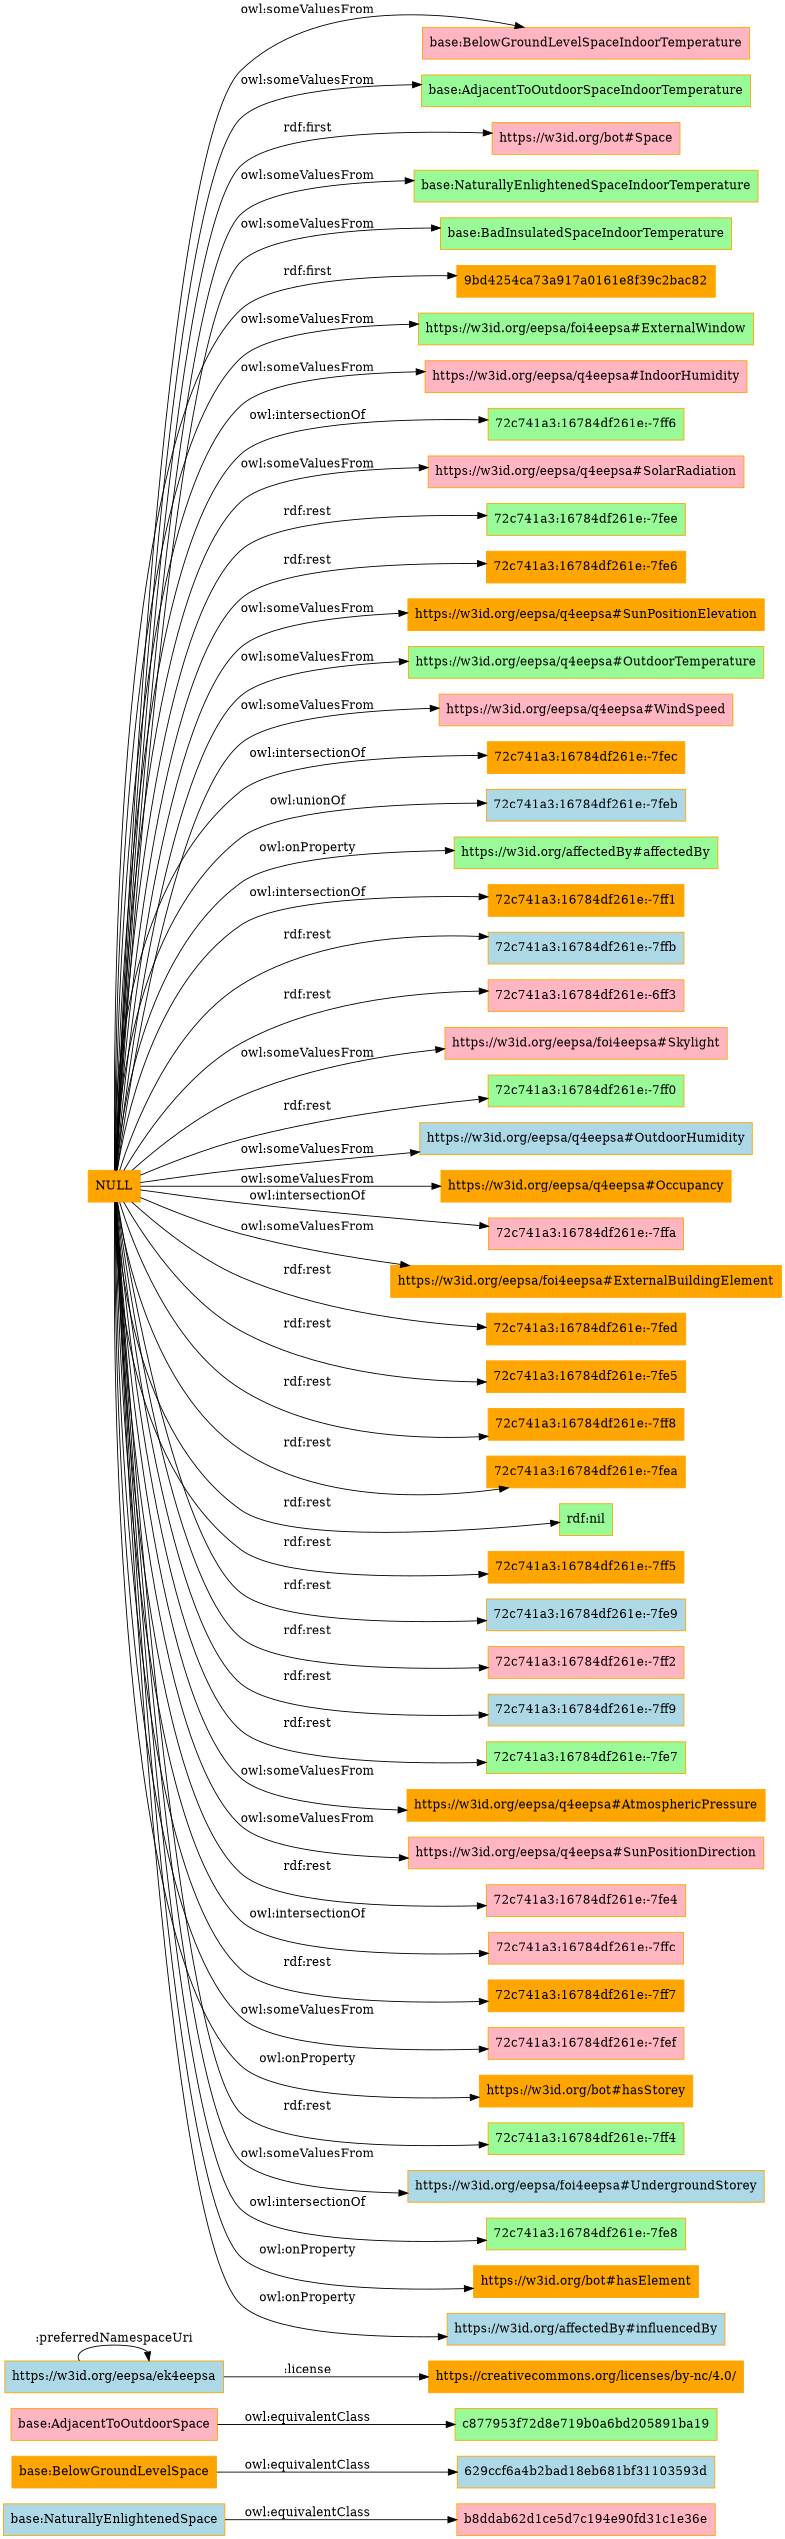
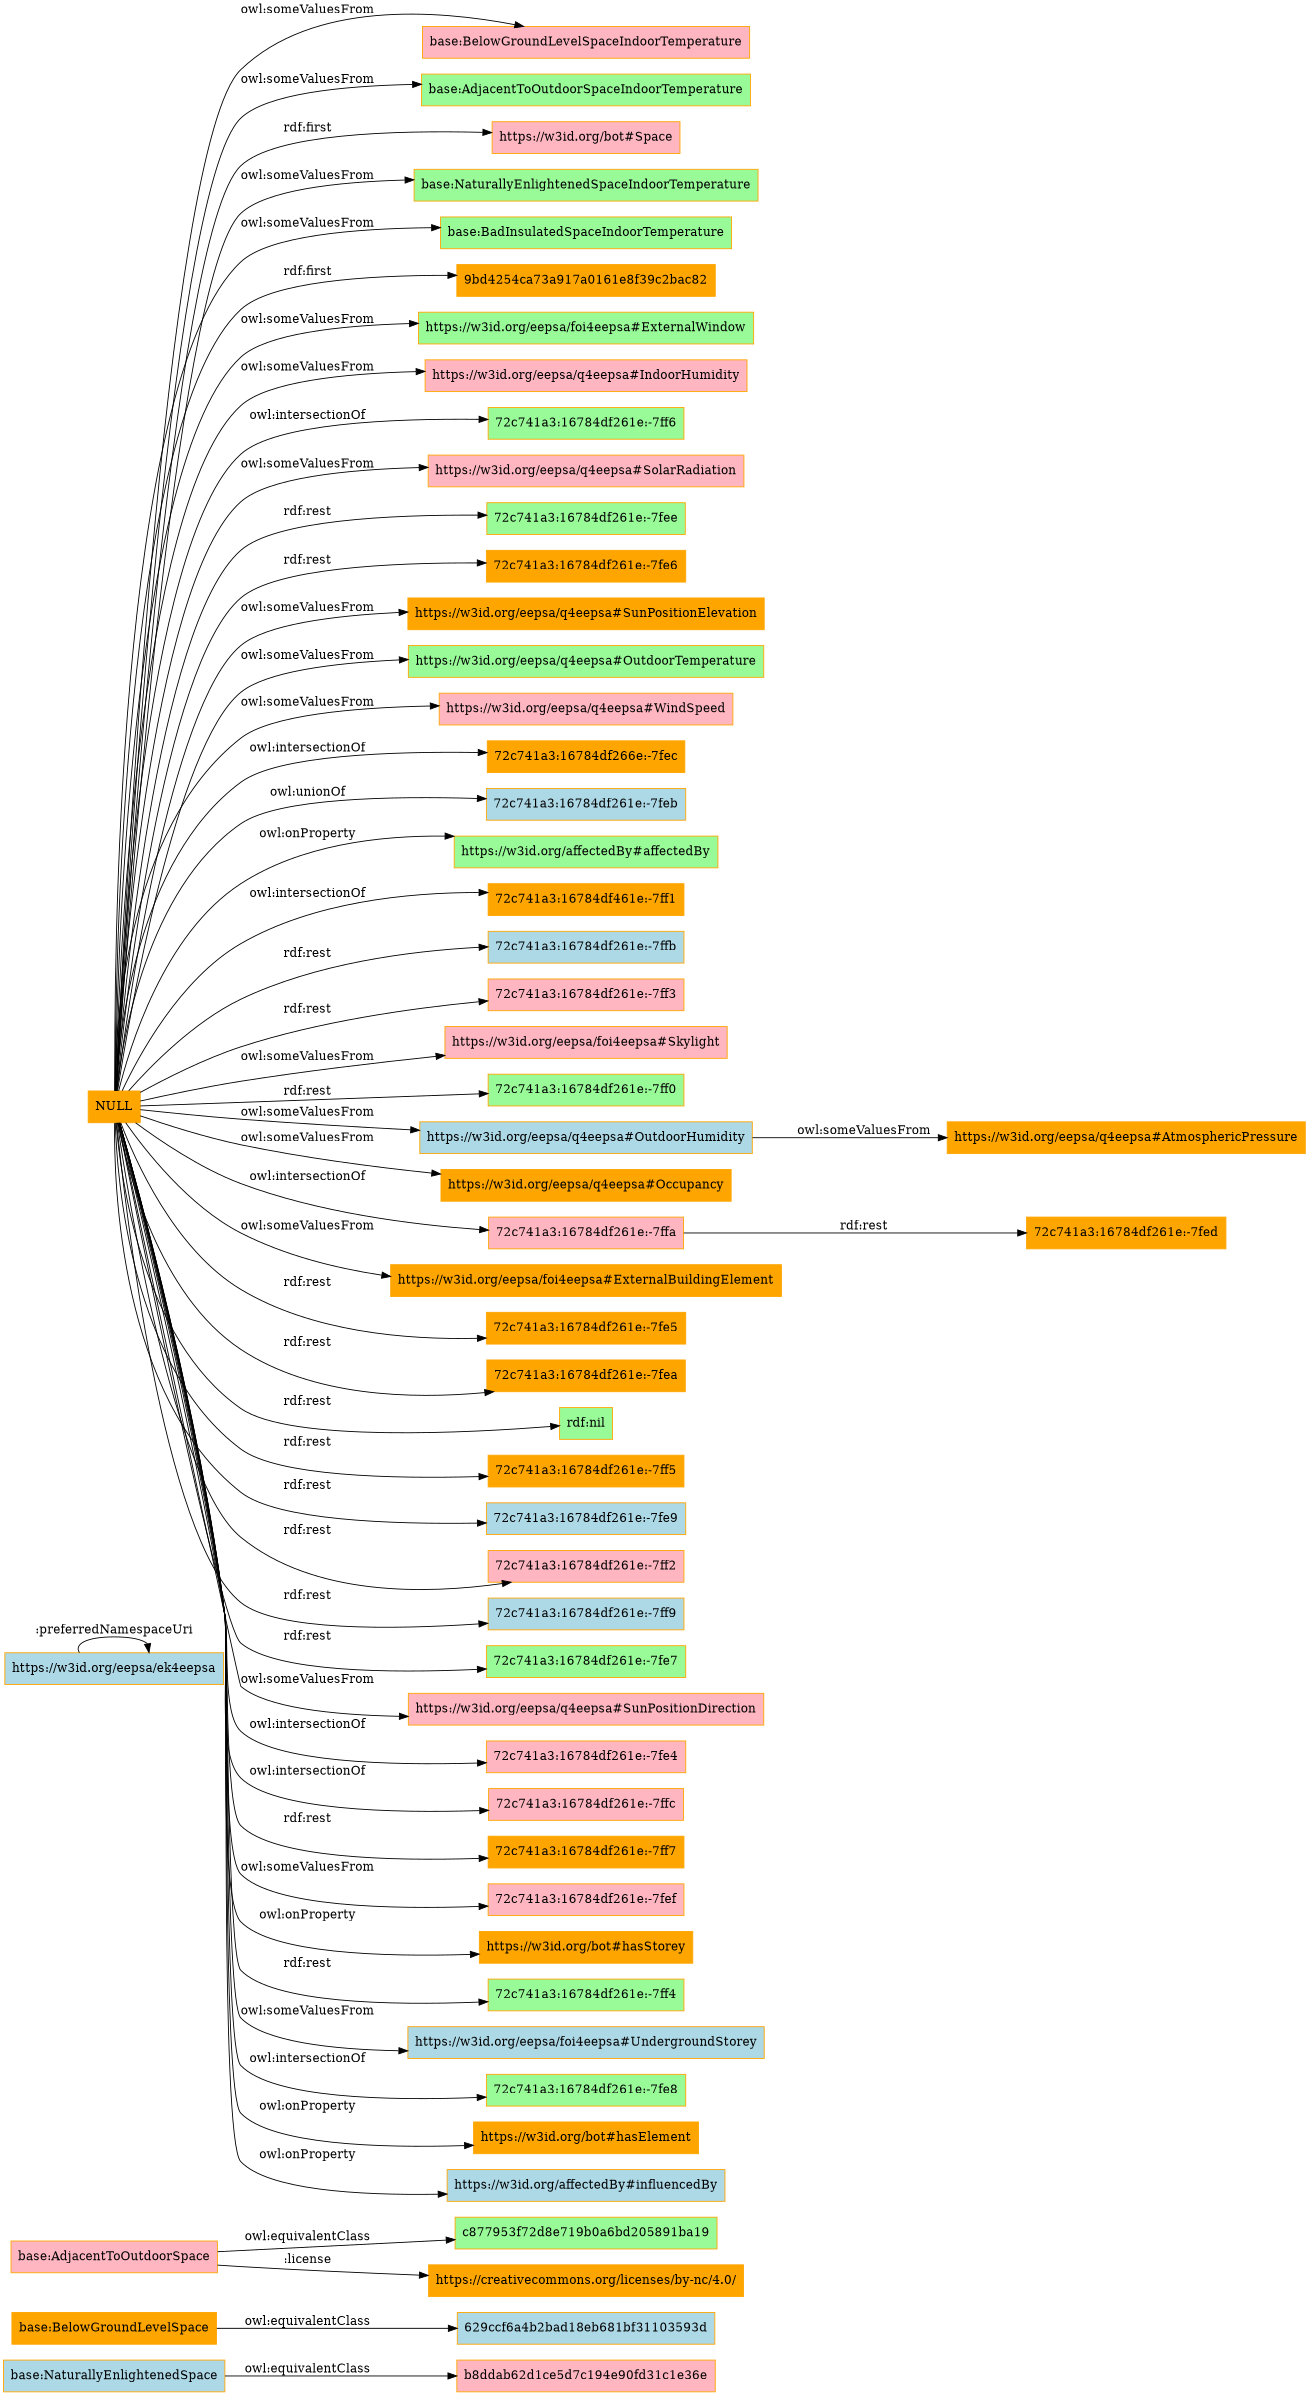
  digraph {
    rankdir=LR
    node [color=orange fillcolor=orange shape=rectangle style=filled]
    "base:NaturallyEnlightenedSpace" [fillcolor=lightblue]
    b8ddab62d1ce5d7c194e90fd31c1e36e [fillcolor=lightpink]
    "629ccf6a4b2bad18eb681bf31103593d" [fillcolor=lightblue]
    "base:BelowGroundLevelSpace"
    "base:AdjacentToOutdoorSpace" [fillcolor=lightpink]
    c877953f72d8e719b0a6bd205891ba19 [fillcolor=palegreen]
    "https://w3id.org/eepsa/ek4eepsa" [fillcolor=lightblue]
    "https://creativecommons.org/licenses/by-nc/4.0/"
    "base:BelowGroundLevelSpaceIndoorTemperature" [fillcolor=lightpink]
    NULL
    "base:AdjacentToOutdoorSpaceIndoorTemperature" [fillcolor=palegreen]
    "https://w3id.org/bot#Space" [fillcolor=lightpink]
    "base:NaturallyEnlightenedSpaceIndoorTemperature" [fillcolor=palegreen]
    "base:BadInsulatedSpaceIndoorTemperature" [fillcolor=palegreen]
    "9bd4254ca73a917a0161e8f39c2bac82"
    "https://w3id.org/eepsa/foi4eepsa#ExternalWindow" [fillcolor=palegreen]
    "https://w3id.org/eepsa/q4eepsa#IndoorHumidity" [fillcolor=lightpink]
    "72c741a3:16784df261e:-7ff6" [fillcolor=palegreen]
    "https://w3id.org/eepsa/q4eepsa#SolarRadiation" [fillcolor=lightpink]
    "72c741a3:16784df261e:-7fee" [fillcolor=palegreen]
    "72c741a3:16784df261e:-7fe6"
    "https://w3id.org/eepsa/q4eepsa#SunPositionElevation"
    "https://w3id.org/eepsa/q4eepsa#OutdoorTemperature" [fillcolor=palegreen]
    "https://w3id.org/eepsa/q4eepsa#WindSpeed" [fillcolor=lightpink]
-   "72c741a3:16784df261e:-7fec"
+   "72c741a3:16784df261e:-7fec" [label="72c741a3:16784df266e:-7fec"]
    "72c741a3:16784df261e:-7feb" [fillcolor=lightblue]
    "https://w3id.org/affectedBy#affectedBy" [fillcolor=palegreen]
-   "72c741a3:16784df261e:-7ff1"
+   "72c741a3:16784df261e:-7ff1" [label="72c741a3:16784df461e:-7ff1"]
    "72c741a3:16784df261e:-7ffb" [fillcolor=lightblue]
-   "72c741a3:16784df261e:-7ff3" [fillcolor=lightpink label="72c741a3:16784df261e:-6ff3"]
+   "72c741a3:16784df261e:-7ff3" [fillcolor=lightpink]
    "https://w3id.org/eepsa/foi4eepsa#Skylight" [fillcolor=lightpink]
    "72c741a3:16784df261e:-7ff0" [fillcolor=palegreen]
    "https://w3id.org/eepsa/q4eepsa#OutdoorHumidity" [fillcolor=lightblue]
    "https://w3id.org/eepsa/q4eepsa#Occupancy"
    "72c741a3:16784df261e:-7ffa" [fillcolor=lightpink]
    "https://w3id.org/eepsa/foi4eepsa#ExternalBuildingElement"
    "72c741a3:16784df261e:-7fed"
    "72c741a3:16784df261e:-7fe5"
-   "72c741a3:16784df261e:-7ff8"
    "72c741a3:16784df261e:-7fea"
    "rdf:nil" [fillcolor=palegreen]
    "72c741a3:16784df261e:-7ff5"
    "72c741a3:16784df261e:-7fe9" [fillcolor=lightblue]
    "72c741a3:16784df261e:-7ff2" [fillcolor=lightpink]
    "72c741a3:16784df261e:-7ff9" [fillcolor=lightblue]
    "72c741a3:16784df261e:-7fe7" [fillcolor=palegreen]
    "https://w3id.org/eepsa/q4eepsa#AtmosphericPressure"
    "https://w3id.org/eepsa/q4eepsa#SunPositionDirection" [fillcolor=lightpink]
    "72c741a3:16784df261e:-7fe4" [fillcolor=lightpink]
    "72c741a3:16784df261e:-7ffc" [fillcolor=lightpink]
    "72c741a3:16784df261e:-7ff7"
    "72c741a3:16784df261e:-7fef" [fillcolor=lightpink]
    "https://w3id.org/bot#hasStorey"
    "72c741a3:16784df261e:-7ff4" [fillcolor=palegreen]
    "https://w3id.org/eepsa/foi4eepsa#UndergroundStorey" [fillcolor=lightblue]
    "72c741a3:16784df261e:-7fe8" [fillcolor=palegreen]
    "https://w3id.org/bot#hasElement"
    "https://w3id.org/affectedBy#influencedBy" [fillcolor=lightblue]
    "base:NaturallyEnlightenedSpace" -> b8ddab62d1ce5d7c194e90fd31c1e36e [label="owl:equivalentClass"]
    "base:BelowGroundLevelSpace" -> "629ccf6a4b2bad18eb681bf31103593d" [label="owl:equivalentClass"]
    "base:AdjacentToOutdoorSpace" -> c877953f72d8e719b0a6bd205891ba19 [label="owl:equivalentClass"]
    "https://w3id.org/eepsa/ek4eepsa" -> "https://w3id.org/eepsa/ek4eepsa" [label=":preferredNamespaceUri"]
-   "https://w3id.org/eepsa/ek4eepsa" -> "https://creativecommons.org/licenses/by-nc/4.0/" [label=":license"]
+   "base:AdjacentToOutdoorSpace" -> "https://creativecommons.org/licenses/by-nc/4.0/" [label=":license"]
    NULL -> "base:BelowGroundLevelSpaceIndoorTemperature" [label="owl:someValuesFrom"]
    NULL -> "base:AdjacentToOutdoorSpaceIndoorTemperature" [label="owl:someValuesFrom"]
    NULL -> "https://w3id.org/bot#Space" [label="rdf:first"]
    NULL -> "base:NaturallyEnlightenedSpaceIndoorTemperature" [label="owl:someValuesFrom"]
    NULL -> "base:BadInsulatedSpaceIndoorTemperature" [label="owl:someValuesFrom"]
    NULL -> "9bd4254ca73a917a0161e8f39c2bac82" [label="rdf:first"]
    NULL -> "https://w3id.org/eepsa/foi4eepsa#ExternalWindow" [label="owl:someValuesFrom"]
    NULL -> "https://w3id.org/eepsa/q4eepsa#IndoorHumidity" [label="owl:someValuesFrom"]
    NULL -> "72c741a3:16784df261e:-7ff6" [label="owl:intersectionOf"]
    NULL -> "https://w3id.org/eepsa/q4eepsa#SolarRadiation" [label="owl:someValuesFrom"]
    NULL -> "72c741a3:16784df261e:-7fee" [label="rdf:rest"]
    NULL -> "72c741a3:16784df261e:-7fe6" [label="rdf:rest"]
    NULL -> "https://w3id.org/eepsa/q4eepsa#SunPositionElevation" [label="owl:someValuesFrom"]
    NULL -> "https://w3id.org/eepsa/q4eepsa#OutdoorTemperature" [label="owl:someValuesFrom"]
    NULL -> "https://w3id.org/eepsa/q4eepsa#WindSpeed" [label="owl:someValuesFrom"]
    NULL -> "72c741a3:16784df261e:-7fec" [label="owl:intersectionOf"]
    NULL -> "72c741a3:16784df261e:-7feb" [label="owl:unionOf"]
    NULL -> "https://w3id.org/affectedBy#affectedBy" [label="owl:onProperty"]
    NULL -> "72c741a3:16784df261e:-7ff1" [label="owl:intersectionOf"]
    NULL -> "72c741a3:16784df261e:-7ffb" [label="rdf:rest"]
    NULL -> "72c741a3:16784df261e:-7ff3" [label="rdf:rest"]
    NULL -> "https://w3id.org/eepsa/foi4eepsa#Skylight" [label="owl:someValuesFrom"]
    NULL -> "72c741a3:16784df261e:-7ff0" [label="rdf:rest"]
    NULL -> "https://w3id.org/eepsa/q4eepsa#OutdoorHumidity" [label="owl:someValuesFrom"]
    NULL -> "https://w3id.org/eepsa/q4eepsa#Occupancy" [label="owl:someValuesFrom"]
    NULL -> "72c741a3:16784df261e:-7ffa" [label="owl:intersectionOf"]
    NULL -> "https://w3id.org/eepsa/foi4eepsa#ExternalBuildingElement" [label="owl:someValuesFrom"]
-   NULL -> "72c741a3:16784df261e:-7fed" [label="rdf:rest"]
+   "72c741a3:16784df261e:-7ffa" -> "72c741a3:16784df261e:-7fed" [label="rdf:rest"]
    NULL -> "72c741a3:16784df261e:-7fe5" [label="rdf:rest"]
-   NULL -> "72c741a3:16784df261e:-7ff8" [label="rdf:rest"]
    NULL -> "72c741a3:16784df261e:-7fea" [label="rdf:rest"]
    NULL -> "rdf:nil" [label="rdf:rest"]
    NULL -> "72c741a3:16784df261e:-7ff5" [label="rdf:rest"]
    NULL -> "72c741a3:16784df261e:-7fe9" [label="rdf:rest"]
    NULL -> "72c741a3:16784df261e:-7ff2" [label="rdf:rest"]
    NULL -> "72c741a3:16784df261e:-7ff9" [label="rdf:rest"]
    NULL -> "72c741a3:16784df261e:-7fe7" [label="rdf:rest"]
-   NULL -> "https://w3id.org/eepsa/q4eepsa#AtmosphericPressure" [label="owl:someValuesFrom"]
+   "https://w3id.org/eepsa/q4eepsa#OutdoorHumidity" -> "https://w3id.org/eepsa/q4eepsa#AtmosphericPressure" [label="owl:someValuesFrom"]
    NULL -> "https://w3id.org/eepsa/q4eepsa#SunPositionDirection" [label="owl:someValuesFrom"]
-   NULL -> "72c741a3:16784df261e:-7fe4" [label="rdf:rest"]
+   NULL -> "72c741a3:16784df261e:-7fe4" [label="owl:intersectionOf"]
    NULL -> "72c741a3:16784df261e:-7ffc" [label="owl:intersectionOf"]
    NULL -> "72c741a3:16784df261e:-7ff7" [label="rdf:rest"]
    NULL -> "72c741a3:16784df261e:-7fef" [label="owl:someValuesFrom"]
    NULL -> "https://w3id.org/bot#hasStorey" [label="owl:onProperty"]
    NULL -> "72c741a3:16784df261e:-7ff4" [label="rdf:rest"]
    NULL -> "https://w3id.org/eepsa/foi4eepsa#UndergroundStorey" [label="owl:someValuesFrom"]
    NULL -> "72c741a3:16784df261e:-7fe8" [label="owl:intersectionOf"]
    NULL -> "https://w3id.org/bot#hasElement" [label="owl:onProperty"]
    NULL -> "https://w3id.org/affectedBy#influencedBy" [label="owl:onProperty"]
  }
